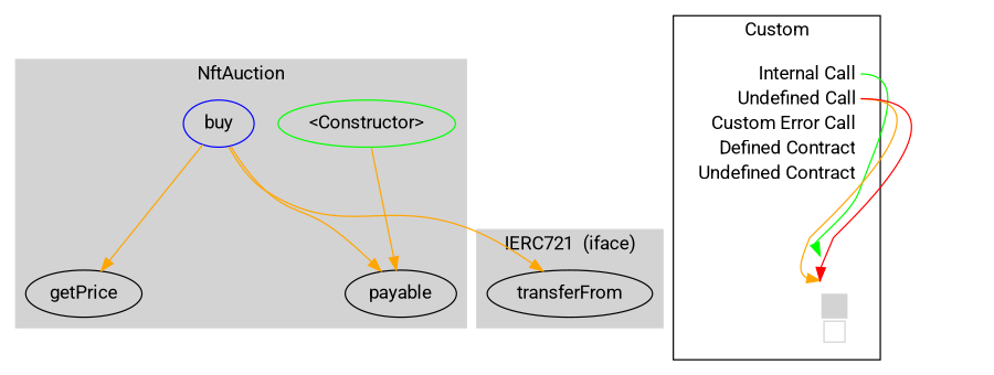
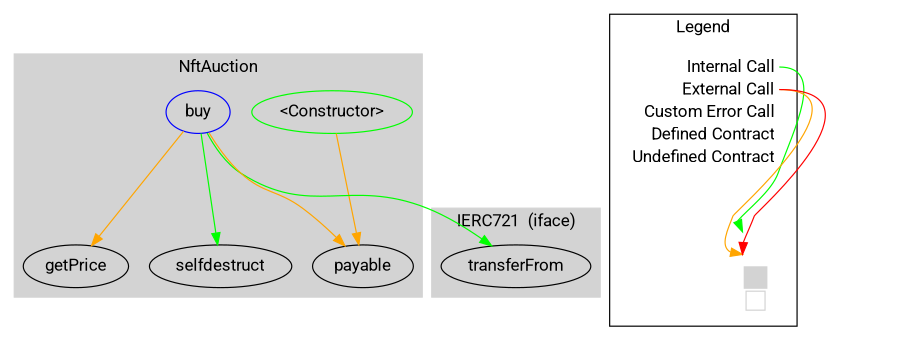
  digraph {
    compound=true
    fontname=Roboto
    rankdir=TB
    node [fontname=Roboto]
    edge [color=orange fontname=Roboto]
    n1 [label=transferFrom]
    n2 [color=green label="<Constructor>"]
    n3 [label=getPrice]
    n4 [color=blue label=buy]
    n5 [label=payable]
-   n7 [label=<<table border="0" cellpadding="2" cellspacing="0" cellborder="0">   <tr><td align="right" port="i1">Internal Call</td></tr>   <tr><td align="right" port="i2">Undefined Call</td></tr>   <tr><td align="right" port="i2">Custom Error Call</td></tr>   <tr><td align="right" port="i3">Defined Contract</td></tr>   <tr><td align="right" port="i4">Undefined Contract</td></tr>   </table>> shape=plaintext]
+   n6 [label=selfdestruct]
+   n7 [label=<<table border="0" cellpadding="2" cellspacing="0" cellborder="0">   <tr><td align="right" port="i1">Internal Call</td></tr>   <tr><td align="right" port="i2">External Call</td></tr>   <tr><td align="right" port="i2">Custom Error Call</td></tr>   <tr><td align="right" port="i3">Defined Contract</td></tr>   <tr><td align="right" port="i4">Undefined Contract</td></tr>   </table>> shape=plaintext]
    n8 [label=<<table border="0" cellpadding="2" cellspacing="0" cellborder="0">   <tr><td port="i1">&nbsp;&nbsp;&nbsp;</td></tr>   <tr><td port="i2">&nbsp;&nbsp;&nbsp;</td></tr>   <tr><td port="i3" bgcolor="lightgray">&nbsp;&nbsp;&nbsp;</td></tr>   <tr><td port="i4">     <table border="1" cellborder="0" cellspacing="0" cellpadding="7" color="lightgray">       <tr>        <td></td>       </tr>      </table>   </td></tr>   </table>> shape=plaintext]
    subgraph cluster_1 {
      bgcolor=lightgray
      color=lightgray
      label="IERC721  (iface)"
      style=filled
      n1
    }
    subgraph cluster_2 {
      bgcolor=lightgray
      color=lightgray
      label=NftAuction
      style=filled
      n2
      n3
      n4
      n5
+     n6
    }
    subgraph cluster_3 {
-     label=Custom
+     label=Legend
      n7
      n8
    }
    n2 -> n5
-   n4 -> n1
+   n4 -> n1 [color=green]
    n4 -> n3
    n4 -> n5
+   n4 -> n6 [color=green]
    n7 -> n8 [color=green headport="i1:w" tailport="i1:e"]
    n7 -> n8 [headport="i2:w" tailport="i2:e"]
    n7 -> n8 [color=red headport="i2:w" tailport="i2:e"]
  }
